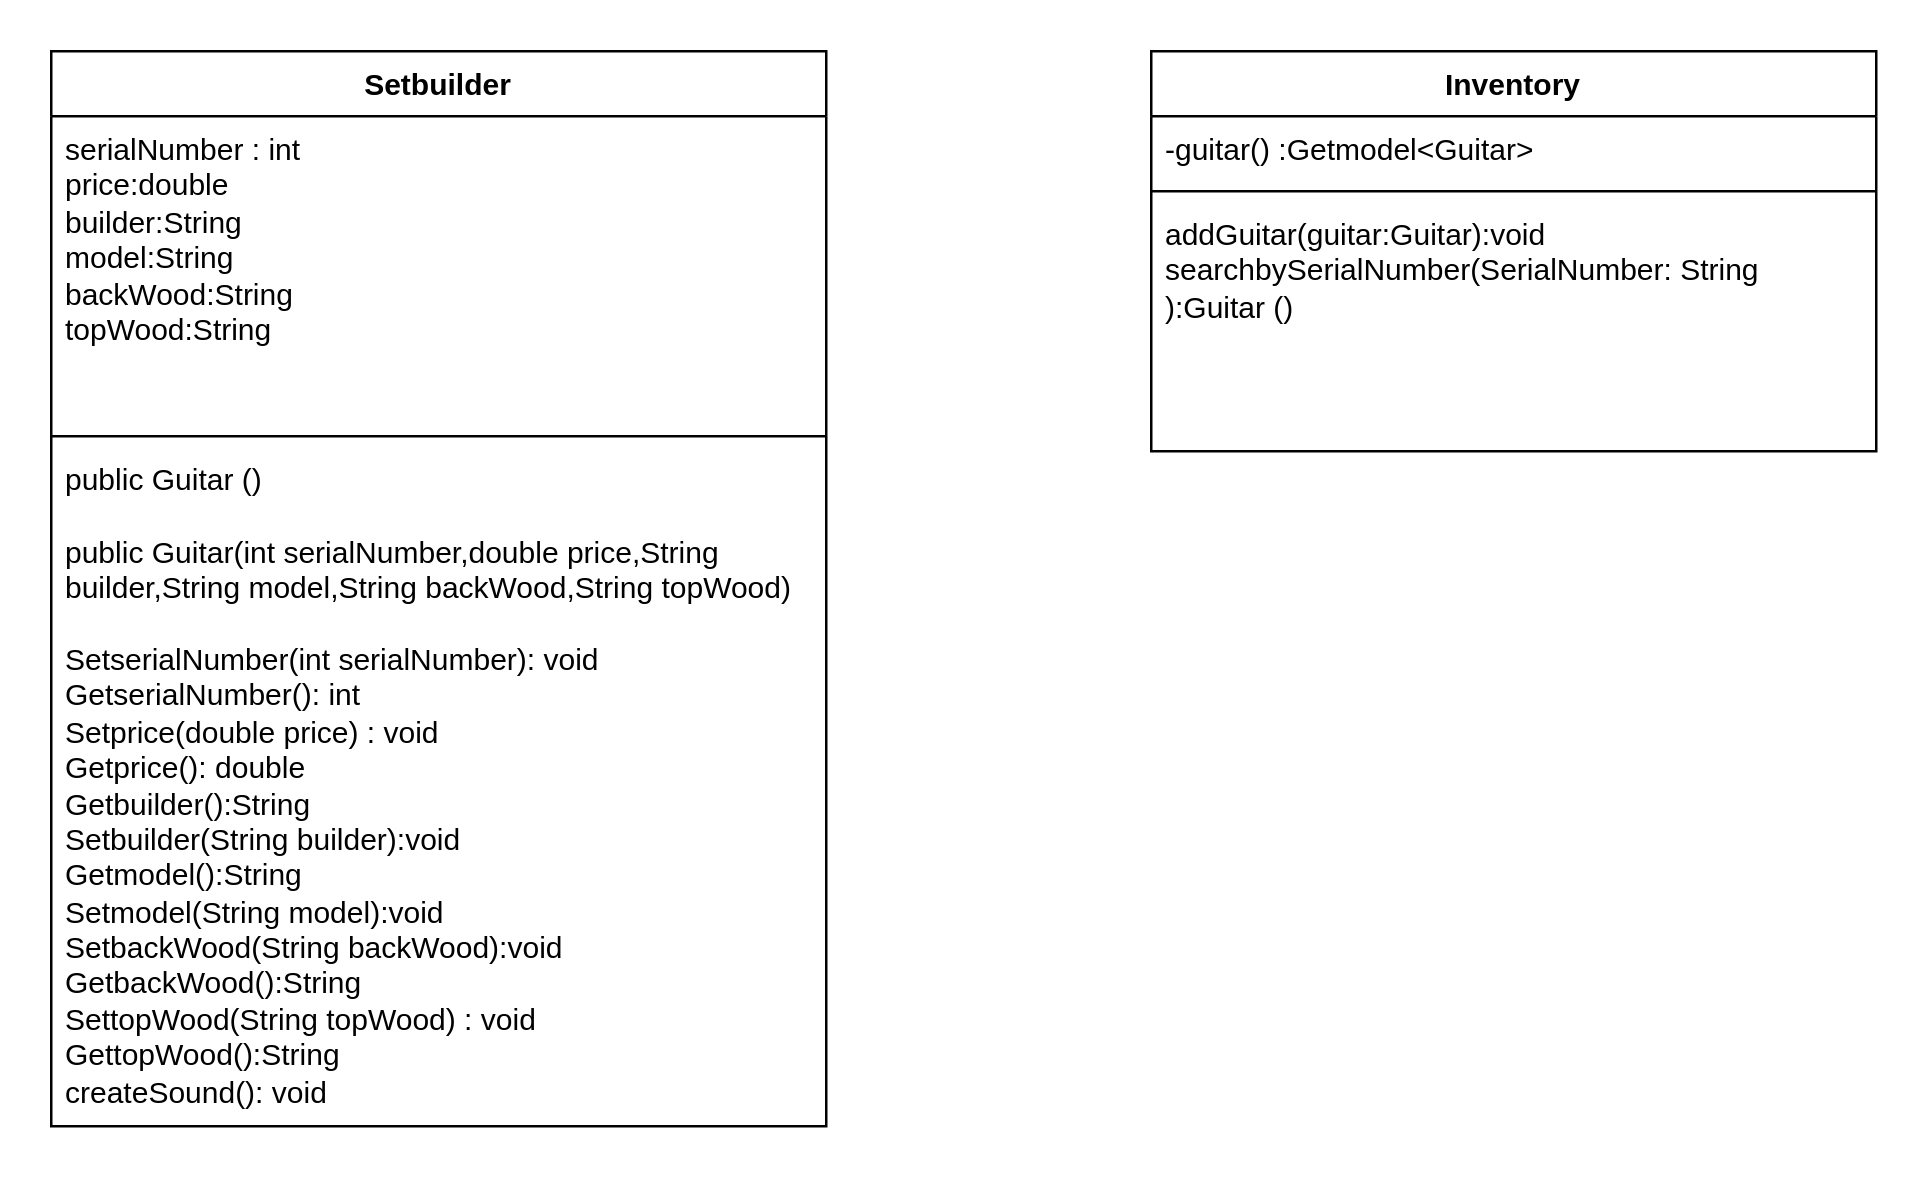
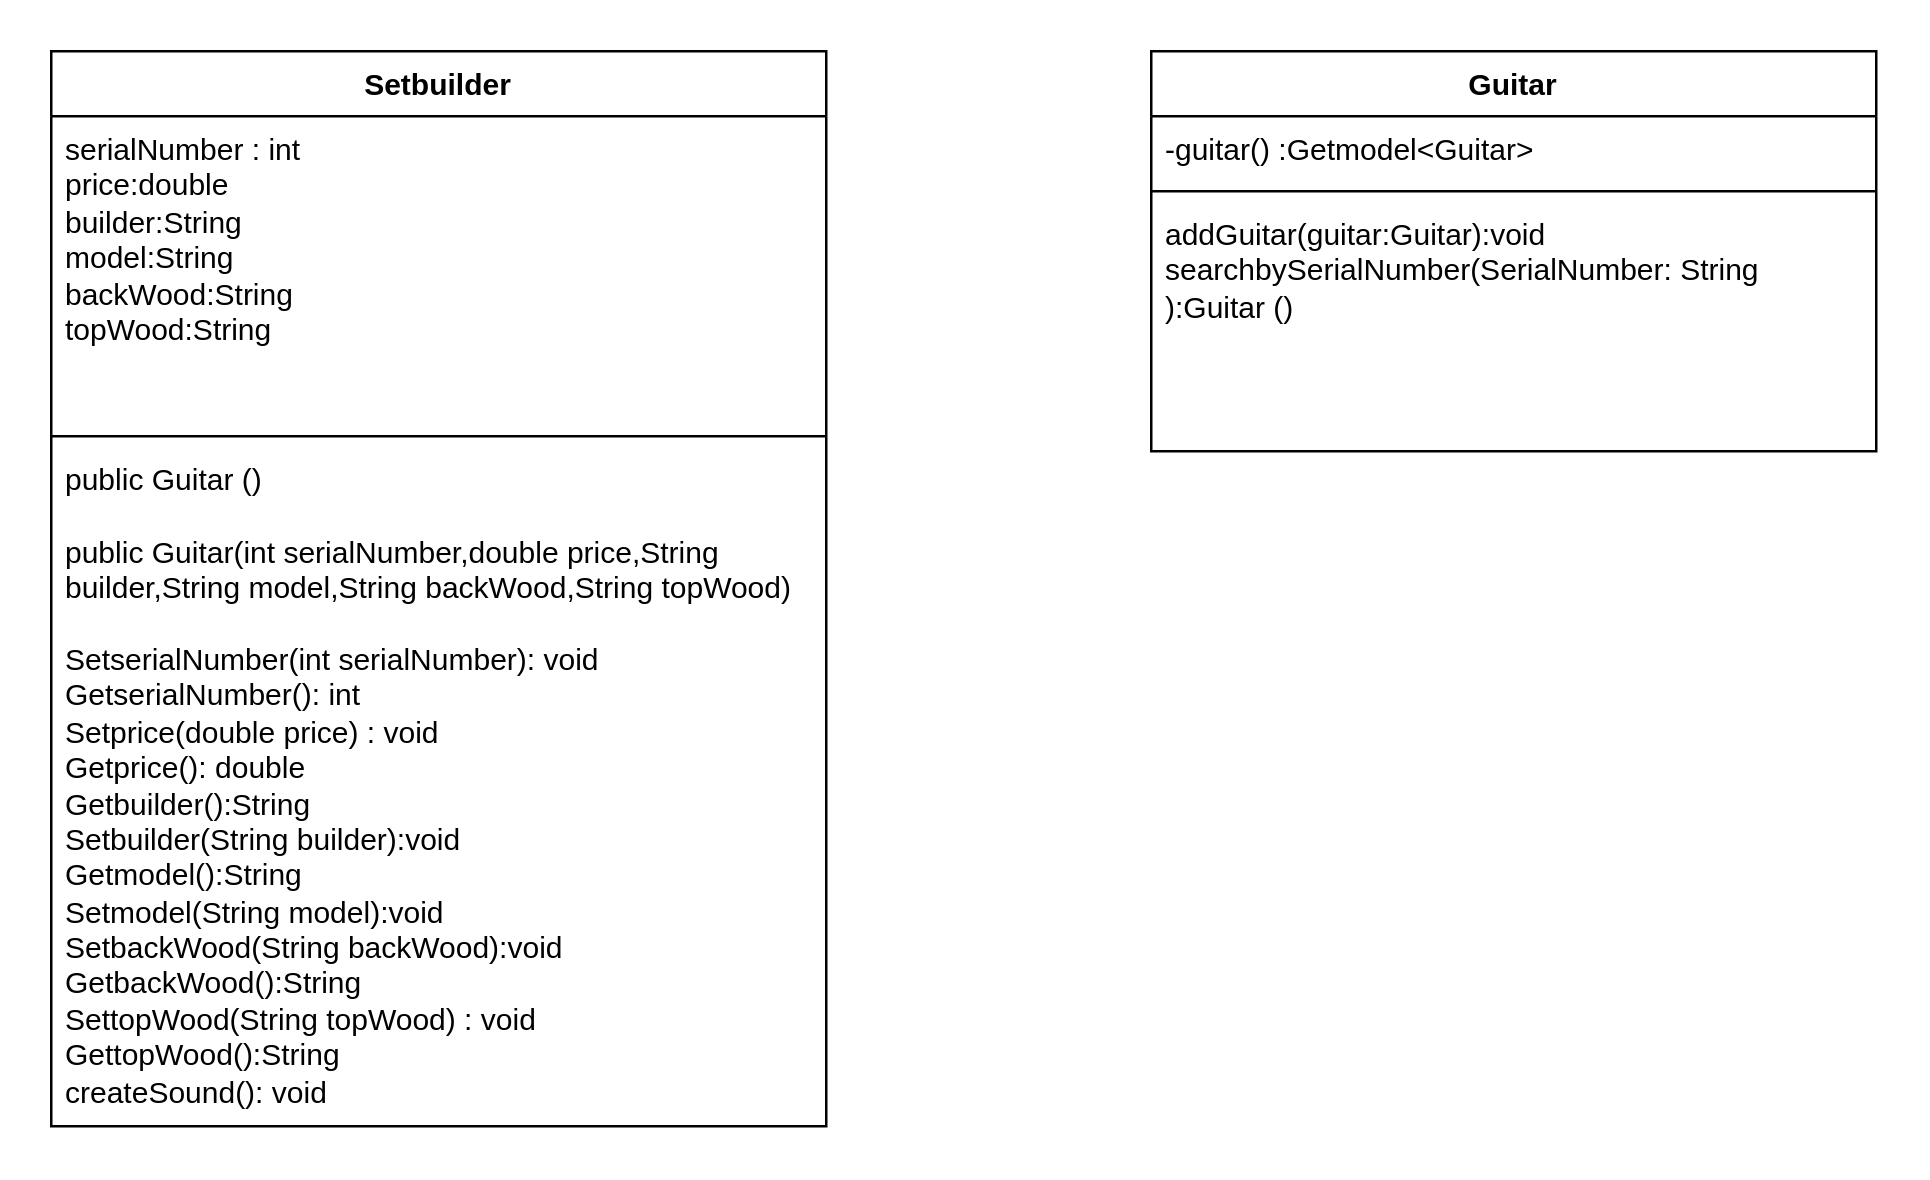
  <mxCell id="0" />
  <mxCell id="1" parent="0" />
  <mxCell id="2" value="Setbuilder" style="swimlane;fontStyle=1;align=center;verticalAlign=top;childLayout=stackLayout;horizontal=1;startSize=26;horizontalStack=0;resizeParent=1;resizeParentMax=0;resizeLast=0;collapsible=1;marginBottom=0;whiteSpace=wrap;html=1;" parent="1" vertex="1"><mxGeometry x="20" y="20" width="310" height="430" as="geometry" /></mxCell>
  <mxCell id="3" value="serialNumber : int&lt;br&gt;price:double&lt;br&gt;builder:String&lt;br&gt;model:String&lt;br&gt;backWood:String&lt;br&gt;topWood:String" style="text;strokeColor=none;fillColor=none;align=left;verticalAlign=top;spacingLeft=4;spacingRight=4;overflow=hidden;rotatable=0;points=[[0,0.5],[1,0.5]];portConstraint=eastwest;whiteSpace=wrap;html=1;" parent="2" vertex="1"><mxGeometry y="26" width="310" height="124" as="geometry" /></mxCell>
  <mxCell id="4" value="" style="line;strokeWidth=1;fillColor=none;align=left;verticalAlign=middle;spacingTop=-1;spacingLeft=3;spacingRight=3;rotatable=0;labelPosition=right;points=[];portConstraint=eastwest;strokeColor=inherit;" parent="2" vertex="1"><mxGeometry y="150" width="310" height="8" as="geometry" /></mxCell>
  <mxCell id="5" value="public Guitar ()&lt;br&gt;&lt;br&gt;public Guitar(int serialNumber,double price,String builder,String model,String backWood,String topWood)&lt;br&gt;&lt;br&gt;SetserialNumber(int serialNumber): void&lt;br&gt;GetserialNumber(): int&lt;br&gt;Setprice(double price) : void&amp;nbsp;&lt;br&gt;Getprice(): double&lt;br&gt;Getbuilder():String&lt;br&gt;Setbuilder(String builder):void&lt;br&gt;Getmodel():String&lt;br&gt;Setmodel(String model):void&lt;br&gt;SetbackWood(String backWood):void&lt;br&gt;GetbackWood():String&lt;br&gt;SettopWood(String topWood) : void&lt;br&gt;GettopWood():String&lt;br&gt;createSound(): void" style="text;strokeColor=none;fillColor=none;align=left;verticalAlign=top;spacingLeft=4;spacingRight=4;overflow=hidden;rotatable=0;points=[[0,0.5],[1,0.5]];portConstraint=eastwest;whiteSpace=wrap;html=1;" parent="2" vertex="1"><mxGeometry y="158" width="310" height="272" as="geometry" /></mxCell>
- <mxCell id="6" value="Inventory" style="swimlane;fontStyle=1;align=center;verticalAlign=top;childLayout=stackLayout;horizontal=1;startSize=26;horizontalStack=0;resizeParent=1;resizeParentMax=0;resizeLast=0;collapsible=1;marginBottom=0;whiteSpace=wrap;html=1;" vertex="1" parent="1"><mxGeometry x="460" y="20" width="290" height="160" as="geometry" /></mxCell>
+ <mxCell id="6" value="Guitar" style="swimlane;fontStyle=1;align=center;verticalAlign=top;childLayout=stackLayout;horizontal=1;startSize=26;horizontalStack=0;resizeParent=1;resizeParentMax=0;resizeLast=0;collapsible=1;marginBottom=0;whiteSpace=wrap;html=1;" vertex="1" parent="1"><mxGeometry x="460" y="20" width="290" height="160" as="geometry" /></mxCell>
  <mxCell id="7" value="-guitar() :Getmodel&amp;lt;Guitar&amp;gt;" style="text;strokeColor=none;fillColor=none;align=left;verticalAlign=top;spacingLeft=4;spacingRight=4;overflow=hidden;rotatable=0;points=[[0,0.5],[1,0.5]];portConstraint=eastwest;whiteSpace=wrap;html=1;" vertex="1" parent="6"><mxGeometry y="26" width="290" height="26" as="geometry" /></mxCell>
  <mxCell id="8" value="" style="line;strokeWidth=1;fillColor=none;align=left;verticalAlign=middle;spacingTop=-1;spacingLeft=3;spacingRight=3;rotatable=0;labelPosition=right;points=[];portConstraint=eastwest;strokeColor=inherit;" vertex="1" parent="6"><mxGeometry y="52" width="290" height="8" as="geometry" /></mxCell>
  <mxCell id="9" value="addGuitar(guitar:Guitar):void&lt;br&gt;searchbySerialNumber(SerialNumber: String ):Guitar ()&amp;nbsp;" style="text;strokeColor=none;fillColor=none;align=left;verticalAlign=top;spacingLeft=4;spacingRight=4;overflow=hidden;rotatable=0;points=[[0,0.5],[1,0.5]];portConstraint=eastwest;whiteSpace=wrap;html=1;" vertex="1" parent="6"><mxGeometry y="60" width="290" height="100" as="geometry" /></mxCell>
